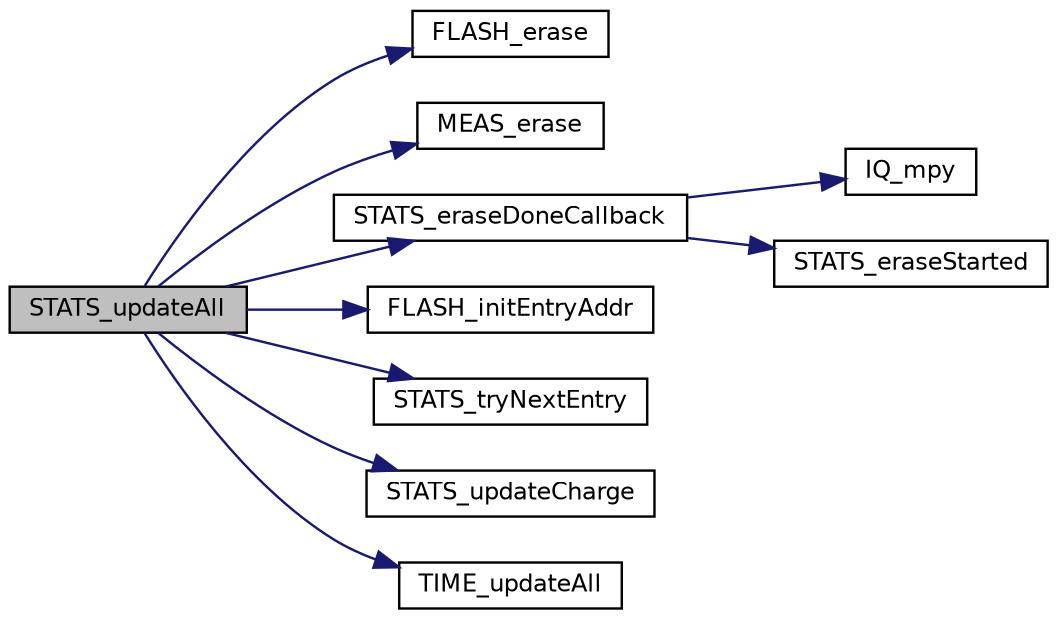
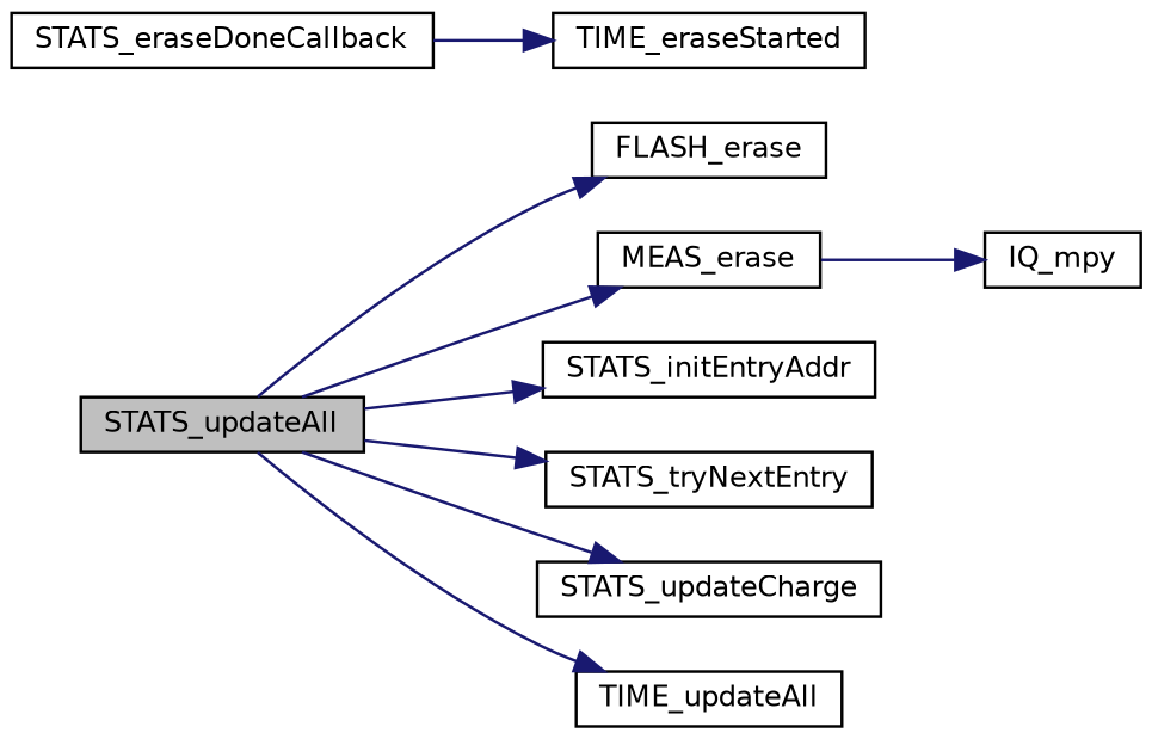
  digraph {
    rankdir=LR
    node [color=black fillcolor=white fontname=Helvetica fontsize=10 shape=record style=filled]
    edge [color=midnightblue fontname=Helvetica fontsize=10 labelfontname=Helvetica labelfontsize=10 style=solid]
    n1 [fillcolor=grey75 fontcolor=black height=0.2 label=STATS_updateAll width=0.4]
    n2 [height=0.2 label=FLASH_erase width=0.4]
    n3 [height=0.2 label=MEAS_erase width=0.4]
    n4 [height=0.2 label=STATS_eraseDoneCallback width=0.4]
-   n5 [height=0.2 label=FLASH_initEntryAddr width=0.4]
+   n5 [height=0.2 label=STATS_initEntryAddr width=0.4]
    n6 [height=0.2 label=STATS_tryNextEntry width=0.4]
    n7 [height=0.2 label=STATS_updateCharge width=0.4]
    n8 [height=0.2 label=TIME_updateAll width=0.4]
    n9 [height=0.2 label=IQ_mpy width=0.4]
-   n10 [height=0.2 label=STATS_eraseStarted width=0.4]
+   n10 [height=0.2 label=TIME_eraseStarted width=0.4]
    n1 -> n2
    n1 -> n3
-   n1 -> n4
    n1 -> n5
    n1 -> n6
    n1 -> n7
    n1 -> n8
-   n4 -> n9
+   n3 -> n9
    n4 -> n10
  }
